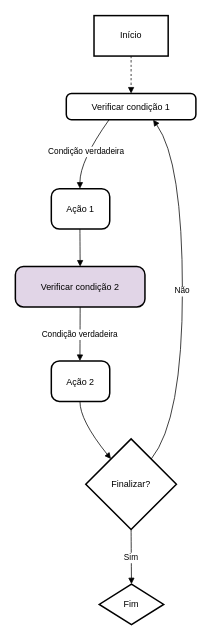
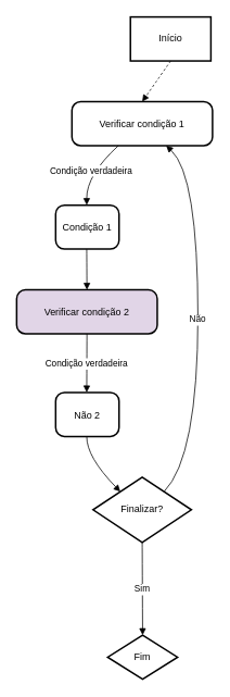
  <mxCell id="0" />
  <mxCell id="1" parent="0" />
- <mxCell id="2" value="Início" style="whiteSpace=wrap;strokeWidth=2;" vertex="1" parent="1"><mxGeometry x="125" y="20" width="99" height="54" as="geometry" /></mxCell>
- <mxCell id="3" value="Verificar condição 1" style="rounded=1;arcSize=20;strokeWidth=2" vertex="1" parent="1"><mxGeometry x="88" y="124" width="173" height="35" as="geometry" /></mxCell>
- <mxCell id="4" value="Ação 1" style="rounded=1;arcSize=20;strokeWidth=2" vertex="1" parent="1"><mxGeometry x="68" y="251" width="78" height="54" as="geometry" /></mxCell>
+ <mxCell id="2" value="Início" style="whiteSpace=wrap;strokeWidth=2;" vertex="1" parent="1"><mxGeometry x="160" y="20" width="99" height="54" as="geometry" /></mxCell>
+ <mxCell id="3" value="Verificar condição 1" style="rounded=1;arcSize=20;strokeWidth=2" vertex="1" parent="1"><mxGeometry x="88" y="124" width="173" height="54" as="geometry" /></mxCell>
+ <mxCell id="4" value="Condição 1" style="rounded=1;arcSize=20;strokeWidth=2" vertex="1" parent="1"><mxGeometry x="68" y="251" width="78" height="54" as="geometry" /></mxCell>
  <mxCell id="5" value="Verificar condição 2" style="rounded=1;arcSize=20;strokeWidth=2;fillColor=#e1d5e7;" vertex="1" parent="1"><mxGeometry x="20" y="355" width="173" height="54" as="geometry" /></mxCell>
- <mxCell id="6" value="Ação 2" style="rounded=1;arcSize=20;strokeWidth=2" vertex="1" parent="1"><mxGeometry x="68" y="481" width="78" height="54" as="geometry" /></mxCell>
- <mxCell id="7" value="Finalizar?" style="rhombus;strokeWidth=2;whiteSpace=wrap;" vertex="1" parent="1"><mxGeometry x="114" y="585" width="121" height="121" as="geometry" /></mxCell>
+ <mxCell id="6" value="Não 2" style="rounded=1;arcSize=20;strokeWidth=2" vertex="1" parent="1"><mxGeometry x="68" y="481" width="78" height="54" as="geometry" /></mxCell>
+ <mxCell id="7" value="Finalizar?" style="rhombus;strokeWidth=2;whiteSpace=wrap;" vertex="1" parent="1"><mxGeometry x="114" y="585" width="121" height="80" as="geometry" /></mxCell>
  <mxCell id="8" value="Fim" style="rhombus;whiteSpace=wrap;strokeWidth=2;" vertex="1" parent="1"><mxGeometry x="132" y="779" width="86" height="54" as="geometry" /></mxCell>
  <mxCell id="9" value="" style="curved=1;startArrow=none;endArrow=block;exitX=0.5;exitY=1;entryX=0.5;entryY=0;dashed=1;" edge="1" parent="1" source="2" target="3"><mxGeometry relative="1" as="geometry"><Array as="points" /></mxGeometry></mxCell>
  <mxCell id="10" value="Condição verdadeira" style="curved=1;startArrow=none;endArrow=block;exitX=0.33;exitY=1;entryX=0.49;entryY=-0.01;" edge="1" parent="1" source="3" target="4"><mxGeometry relative="1" as="geometry"><Array as="points"><mxPoint x="106" y="214" /></Array></mxGeometry></mxCell>
  <mxCell id="11" value="" style="curved=1;startArrow=none;endArrow=block;exitX=0.49;exitY=0.99;entryX=0.5;entryY=-0.01;" edge="1" parent="1" source="4" target="5"><mxGeometry relative="1" as="geometry"><Array as="points" /></mxGeometry></mxCell>
  <mxCell id="12" value="Condição verdadeira" style="curved=1;startArrow=none;endArrow=block;exitX=0.5;exitY=0.99;entryX=0.49;entryY=0.01;" edge="1" parent="1" source="5" target="6"><mxGeometry relative="1" as="geometry"><Array as="points" /></mxGeometry></mxCell>
  <mxCell id="13" value="" style="curved=1;startArrow=none;endArrow=block;exitX=0.49;exitY=1.01;entryX=0.1;entryY=0;" edge="1" parent="1" source="6" target="7"><mxGeometry relative="1" as="geometry"><Array as="points"><mxPoint x="106" y="560" /></Array></mxGeometry></mxCell>
  <mxCell id="14" value="Não" style="curved=1;startArrow=none;endArrow=block;exitX=0.9;exitY=0;entryX=0.67;entryY=1;" edge="1" parent="1" source="7" target="3"><mxGeometry relative="1" as="geometry"><Array as="points"><mxPoint x="243" y="560" /><mxPoint x="243" y="214" /></Array></mxGeometry></mxCell>
  <mxCell id="15" value="Sim" style="curved=1;startArrow=none;endArrow=block;exitX=0.5;exitY=1.01;entryX=0.5;entryY=0.01;" edge="1" parent="1" source="7" target="8"><mxGeometry relative="1" as="geometry"><Array as="points" /></mxGeometry></mxCell>
